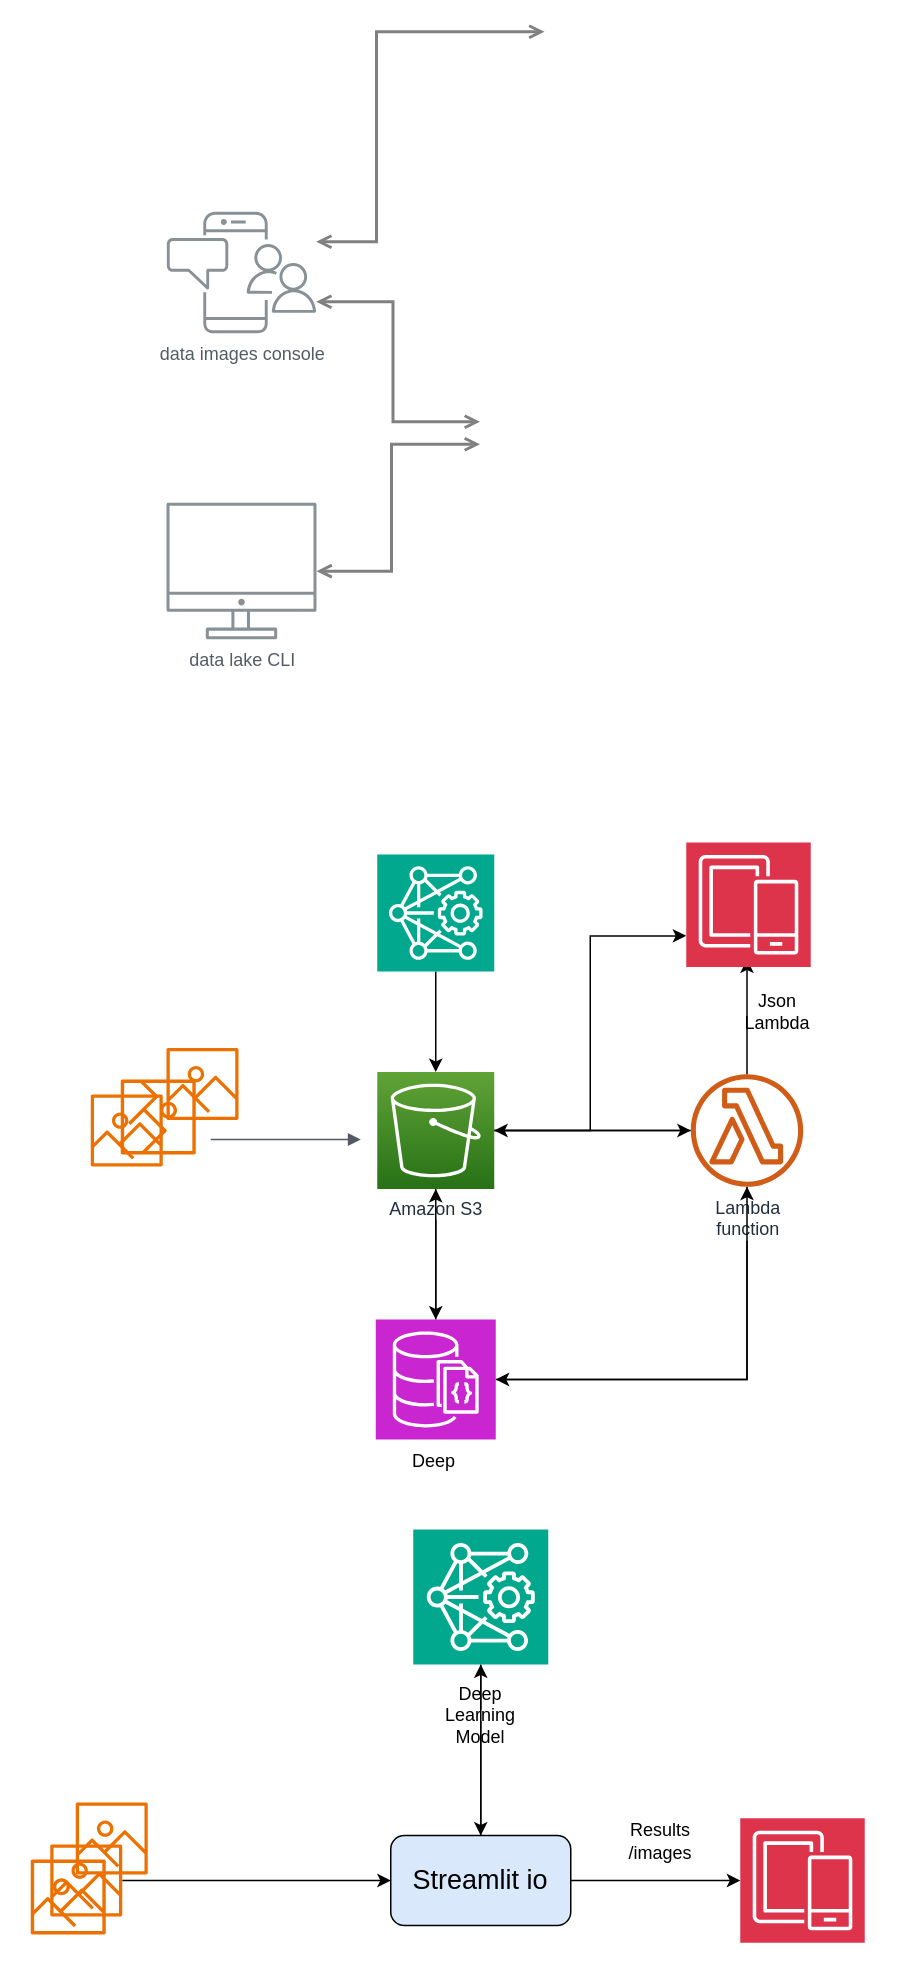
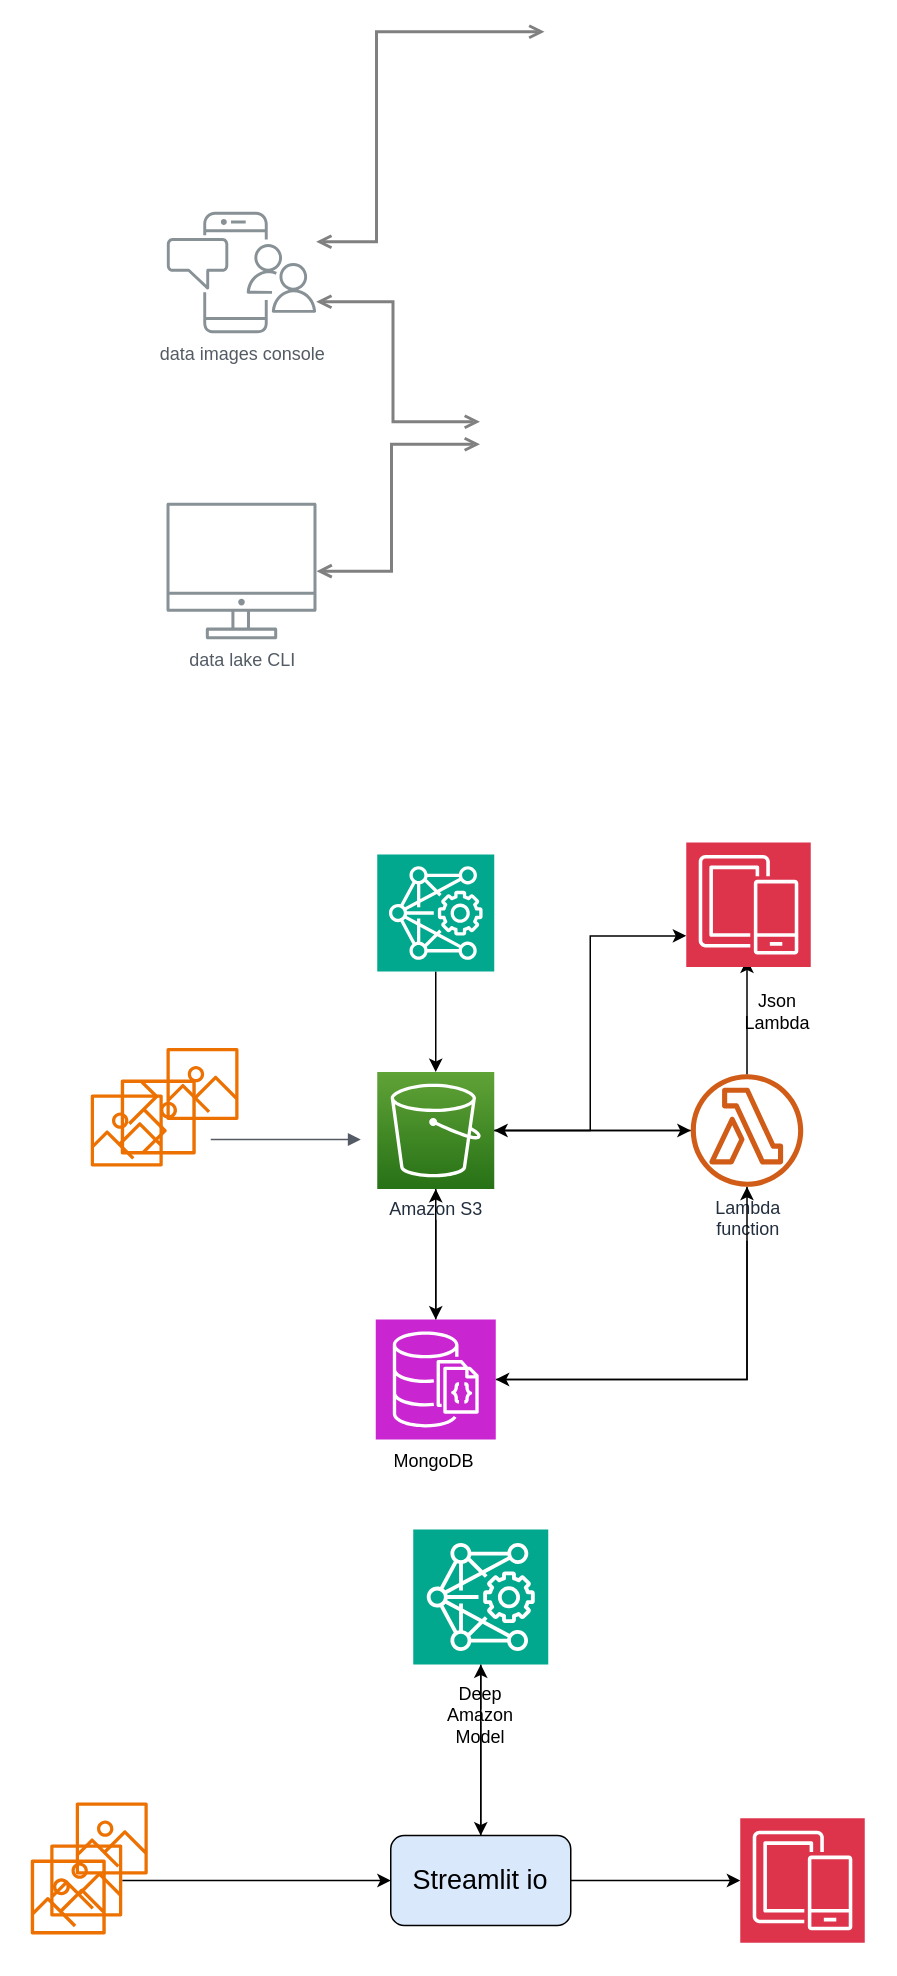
  <mxCell id="0" />
  <mxCell id="1" parent="0" />
  <mxCell id="2" style="edgeStyle=orthogonalEdgeStyle;rounded=0;orthogonalLoop=1;jettySize=auto;html=1;startArrow=open;startFill=0;endArrow=open;endFill=0;strokeWidth=2;strokeColor=#808080;" parent="1" source="5" edge="1"><mxGeometry relative="1" as="geometry"><Array as="points"><mxPoint x="260.5" y="380.5" /><mxPoint x="260.5" y="295.5" /></Array><mxPoint x="319.5" y="295.5" as="targetPoint" /></mxGeometry></mxCell>
  <mxCell id="3" style="edgeStyle=orthogonalEdgeStyle;rounded=0;orthogonalLoop=1;jettySize=auto;html=1;startArrow=open;startFill=0;endArrow=open;endFill=0;strokeWidth=2;strokeColor=#808080;" parent="1" source="6" edge="1"><mxGeometry relative="1" as="geometry"><Array as="points"><mxPoint x="250.5" y="160.5" /><mxPoint x="250.5" y="20.5" /></Array><mxPoint x="362.5" y="20.5" as="targetPoint" /></mxGeometry></mxCell>
  <mxCell id="4" style="edgeStyle=orthogonalEdgeStyle;rounded=0;orthogonalLoop=1;jettySize=auto;html=1;startArrow=open;startFill=0;endArrow=open;endFill=0;strokeWidth=2;strokeColor=#808080;" parent="1" source="6" edge="1"><mxGeometry relative="1" as="geometry"><Array as="points"><mxPoint x="261.5" y="200.5" /><mxPoint x="261.5" y="280.5" /></Array><mxPoint x="319.5" y="280.5" as="targetPoint" /></mxGeometry></mxCell>
  <mxCell id="5" value="data lake CLI" style="outlineConnect=0;gradientColor=none;fontColor=#545B64;strokeColor=none;fillColor=#879196;dashed=0;verticalLabelPosition=bottom;verticalAlign=top;align=center;html=1;fontSize=12;fontStyle=0;aspect=fixed;shape=mxgraph.aws4.illustration_desktop;pointerEvents=1;labelBackgroundColor=#ffffff;" parent="1" vertex="1"><mxGeometry x="110.5" y="334.5" width="100" height="91" as="geometry" /></mxCell>
  <mxCell id="6" value="data images console" style="outlineConnect=0;gradientColor=none;fontColor=#545B64;strokeColor=none;fillColor=#879196;dashed=0;verticalLabelPosition=bottom;verticalAlign=top;align=center;html=1;fontSize=12;fontStyle=0;aspect=fixed;shape=mxgraph.aws4.illustration_notification;pointerEvents=1;labelBackgroundColor=#ffffff;" parent="1" vertex="1"><mxGeometry x="110.5" y="140.5" width="100" height="81" as="geometry" /></mxCell>
  <mxCell id="7" value="" style="sketch=0;outlineConnect=0;fontColor=#232F3E;gradientColor=none;fillColor=#ED7100;strokeColor=none;dashed=0;verticalLabelPosition=bottom;verticalAlign=top;align=center;html=1;fontSize=12;fontStyle=0;aspect=fixed;pointerEvents=1;shape=mxgraph.aws4.container_registry_image;direction=south;" parent="1" vertex="1"><mxGeometry x="80" y="719" width="50" height="50" as="geometry" /></mxCell>
  <mxCell id="8" value="" style="sketch=0;outlineConnect=0;fontColor=#232F3E;gradientColor=none;fillColor=#ED7100;strokeColor=none;dashed=0;verticalLabelPosition=bottom;verticalAlign=top;align=center;html=1;fontSize=12;fontStyle=0;aspect=fixed;pointerEvents=1;shape=mxgraph.aws4.container_registry_image;" parent="1" vertex="1"><mxGeometry x="60" y="729" width="48" height="48" as="geometry" /></mxCell>
  <mxCell id="9" value="" style="sketch=0;outlineConnect=0;fontColor=#232F3E;gradientColor=none;fillColor=#ED7100;strokeColor=none;dashed=0;verticalLabelPosition=bottom;verticalAlign=top;align=center;html=1;fontSize=12;fontStyle=0;aspect=fixed;pointerEvents=1;shape=mxgraph.aws4.container_registry_image;" parent="1" vertex="1"><mxGeometry x="110.5" y="698" width="48" height="48" as="geometry" /></mxCell>
  <mxCell id="10" value="" style="edgeStyle=orthogonalEdgeStyle;html=1;endArrow=block;elbow=vertical;startArrow=none;endFill=1;strokeColor=#545B64;rounded=0;" parent="1" edge="1"><mxGeometry width="100" relative="1" as="geometry"><mxPoint x="140" y="759" as="sourcePoint" /><mxPoint x="240" y="759" as="targetPoint" /></mxGeometry></mxCell>
  <mxCell id="11" value="" style="edgeStyle=orthogonalEdgeStyle;rounded=0;orthogonalLoop=1;jettySize=auto;html=1;" parent="1" source="14" target="17" edge="1"><mxGeometry relative="1" as="geometry" /></mxCell>
  <mxCell id="12" value="" style="edgeStyle=orthogonalEdgeStyle;rounded=0;orthogonalLoop=1;jettySize=auto;html=1;" parent="1" source="14" target="20" edge="1"><mxGeometry relative="1" as="geometry" /></mxCell>
  <mxCell id="13" style="edgeStyle=orthogonalEdgeStyle;rounded=0;orthogonalLoop=1;jettySize=auto;html=1;entryX=0;entryY=0.75;entryDx=0;entryDy=0;entryPerimeter=0;" parent="1" source="14" target="28" edge="1"><mxGeometry relative="1" as="geometry"><mxPoint x="437.5" y="624" as="targetPoint" /></mxGeometry></mxCell>
  <mxCell id="14" value="Amazon S3" style="outlineConnect=0;fontColor=#232F3E;gradientColor=#60A337;gradientDirection=north;fillColor=#277116;strokeColor=#ffffff;dashed=0;verticalLabelPosition=bottom;verticalAlign=top;align=center;html=1;fontSize=12;fontStyle=0;aspect=fixed;shape=mxgraph.aws4.resourceIcon;resIcon=mxgraph.aws4.s3;labelBackgroundColor=#ffffff;" parent="1" vertex="1"><mxGeometry x="251" y="714" width="78" height="78" as="geometry" /></mxCell>
  <mxCell id="15" style="edgeStyle=orthogonalEdgeStyle;rounded=0;orthogonalLoop=1;jettySize=auto;html=1;" parent="1" source="17" target="20" edge="1"><mxGeometry relative="1" as="geometry"><Array as="points"><mxPoint x="498" y="919" /></Array></mxGeometry></mxCell>
  <mxCell id="16" style="edgeStyle=orthogonalEdgeStyle;rounded=0;orthogonalLoop=1;jettySize=auto;html=1;" parent="1" source="17" target="14" edge="1"><mxGeometry relative="1" as="geometry" /></mxCell>
  <mxCell id="17" value="Lambda&lt;br&gt;function" style="outlineConnect=0;fontColor=#232F3E;gradientColor=none;fillColor=#D05C17;strokeColor=none;dashed=0;verticalLabelPosition=bottom;verticalAlign=top;align=center;html=1;fontSize=12;fontStyle=0;aspect=fixed;pointerEvents=1;shape=mxgraph.aws4.lambda_function;labelBackgroundColor=#ffffff;" parent="1" vertex="1"><mxGeometry x="460" y="715.5" width="75" height="75" as="geometry" /></mxCell>
  <mxCell id="18" value="" style="edgeStyle=orthogonalEdgeStyle;rounded=0;orthogonalLoop=1;jettySize=auto;html=1;" parent="1" source="20" target="14" edge="1"><mxGeometry relative="1" as="geometry" /></mxCell>
  <mxCell id="19" style="edgeStyle=orthogonalEdgeStyle;rounded=0;orthogonalLoop=1;jettySize=auto;html=1;" parent="1" source="20" target="17" edge="1"><mxGeometry relative="1" as="geometry" /></mxCell>
  <mxCell id="20" value="" style="sketch=0;points=[[0,0,0],[0.25,0,0],[0.5,0,0],[0.75,0,0],[1,0,0],[0,1,0],[0.25,1,0],[0.5,1,0],[0.75,1,0],[1,1,0],[0,0.25,0],[0,0.5,0],[0,0.75,0],[1,0.25,0],[1,0.5,0],[1,0.75,0]];outlineConnect=0;fontColor=#232F3E;fillColor=#C925D1;strokeColor=#ffffff;dashed=0;verticalLabelPosition=bottom;verticalAlign=top;align=center;html=1;fontSize=12;fontStyle=0;aspect=fixed;shape=mxgraph.aws4.resourceIcon;resIcon=mxgraph.aws4.documentdb_with_mongodb_compatibility;" parent="1" vertex="1"><mxGeometry x="250" y="879" width="80" height="80" as="geometry" /></mxCell>
- <mxCell id="21" value="Deep" style="text;html=1;strokeColor=none;fillColor=none;align=center;verticalAlign=middle;whiteSpace=wrap;rounded=0;" parent="1" vertex="1"><mxGeometry x="259" y="959" width="60" height="30" as="geometry" /></mxCell>
+ <mxCell id="21" value="MongoDB" style="text;html=1;strokeColor=none;fillColor=none;align=center;verticalAlign=middle;whiteSpace=wrap;rounded=0;" parent="1" vertex="1"><mxGeometry x="259" y="959" width="60" height="30" as="geometry" /></mxCell>
  <mxCell id="22" value="" style="endArrow=classic;html=1;rounded=0;entryX=0.5;entryY=1;entryDx=0;entryDy=0;" parent="1" source="17" edge="1"><mxGeometry width="50" height="50" relative="1" as="geometry"><mxPoint x="535" y="759" as="sourcePoint" /><mxPoint x="497.5" y="639" as="targetPoint" /></mxGeometry></mxCell>
  <mxCell id="23" value="Json Lambda" style="text;html=1;strokeColor=none;fillColor=none;align=center;verticalAlign=middle;whiteSpace=wrap;rounded=0;" parent="1" vertex="1"><mxGeometry x="488" y="659" width="60" height="30" as="geometry" /></mxCell>
  <mxCell id="24" value="" style="edgeStyle=orthogonalEdgeStyle;rounded=0;orthogonalLoop=1;jettySize=auto;html=1;" parent="1" source="25" target="34" edge="1"><mxGeometry relative="1" as="geometry" /></mxCell>
  <mxCell id="25" value="" style="sketch=0;outlineConnect=0;fontColor=#232F3E;gradientColor=none;fillColor=#ED7100;strokeColor=none;dashed=0;verticalLabelPosition=bottom;verticalAlign=top;align=center;html=1;fontSize=12;fontStyle=0;aspect=fixed;pointerEvents=1;shape=mxgraph.aws4.container_registry_image;" parent="1" vertex="1"><mxGeometry x="33" y="1229" width="48" height="48" as="geometry" /></mxCell>
  <mxCell id="26" value="" style="sketch=0;outlineConnect=0;fontColor=#232F3E;gradientColor=none;fillColor=#ED7100;strokeColor=none;dashed=0;verticalLabelPosition=bottom;verticalAlign=top;align=center;html=1;fontSize=12;fontStyle=0;aspect=fixed;pointerEvents=1;shape=mxgraph.aws4.container_registry_image;" parent="1" vertex="1"><mxGeometry x="20" y="1239" width="50" height="50" as="geometry" /></mxCell>
  <mxCell id="27" value="" style="sketch=0;outlineConnect=0;fontColor=#232F3E;gradientColor=none;fillColor=#ED7100;strokeColor=none;dashed=0;verticalLabelPosition=bottom;verticalAlign=top;align=center;html=1;fontSize=12;fontStyle=0;aspect=fixed;pointerEvents=1;shape=mxgraph.aws4.container_registry_image;" parent="1" vertex="1"><mxGeometry x="50" y="1201" width="48" height="48" as="geometry" /></mxCell>
  <mxCell id="28" value="" style="sketch=0;points=[[0,0,0],[0.25,0,0],[0.5,0,0],[0.75,0,0],[1,0,0],[0,1,0],[0.25,1,0],[0.5,1,0],[0.75,1,0],[1,1,0],[0,0.25,0],[0,0.5,0],[0,0.75,0],[1,0.25,0],[1,0.5,0],[1,0.75,0]];outlineConnect=0;fontColor=#232F3E;fillColor=#DD344C;strokeColor=#ffffff;dashed=0;verticalLabelPosition=bottom;verticalAlign=top;align=center;html=1;fontSize=12;fontStyle=0;aspect=fixed;shape=mxgraph.aws4.resourceIcon;resIcon=mxgraph.aws4.mobile;" parent="1" vertex="1"><mxGeometry x="457" y="561" width="83" height="83" as="geometry" /></mxCell>
  <mxCell id="29" value="" style="edgeStyle=orthogonalEdgeStyle;rounded=0;orthogonalLoop=1;jettySize=auto;html=1;" parent="1" source="30" target="14" edge="1"><mxGeometry relative="1" as="geometry" /></mxCell>
  <mxCell id="30" value="" style="sketch=0;points=[[0,0,0],[0.25,0,0],[0.5,0,0],[0.75,0,0],[1,0,0],[0,1,0],[0.25,1,0],[0.5,1,0],[0.75,1,0],[1,1,0],[0,0.25,0],[0,0.5,0],[0,0.75,0],[1,0.25,0],[1,0.5,0],[1,0.75,0]];outlineConnect=0;fontColor=#232F3E;fillColor=#01A88D;strokeColor=#ffffff;dashed=0;verticalLabelPosition=bottom;verticalAlign=top;align=center;html=1;fontSize=12;fontStyle=0;aspect=fixed;shape=mxgraph.aws4.resourceIcon;resIcon=mxgraph.aws4.deep_learning_amis;" parent="1" vertex="1"><mxGeometry x="251" y="569" width="78" height="78" as="geometry" /></mxCell>
  <mxCell id="31" value="" style="edgeStyle=orthogonalEdgeStyle;rounded=0;orthogonalLoop=1;jettySize=auto;html=1;endArrow=none;" parent="1" source="33" target="34" edge="1"><mxGeometry relative="1" as="geometry" /></mxCell>
  <mxCell id="32" value="" style="edgeStyle=orthogonalEdgeStyle;rounded=0;orthogonalLoop=1;jettySize=auto;html=1;" parent="1" source="33" target="36" edge="1"><mxGeometry relative="1" as="geometry" /></mxCell>
- <mxCell id="33" value="Deep Learning Model" style="text;html=1;strokeColor=none;fillColor=none;align=center;verticalAlign=middle;whiteSpace=wrap;rounded=0;" parent="1" vertex="1"><mxGeometry x="290" y="1139" width="60" height="8" as="geometry" /></mxCell>
+ <mxCell id="33" value="Deep Amazon Model" style="text;html=1;strokeColor=none;fillColor=none;align=center;verticalAlign=middle;whiteSpace=wrap;rounded=0;" parent="1" vertex="1"><mxGeometry x="290" y="1139" width="60" height="8" as="geometry" /></mxCell>
  <mxCell id="34" value="&lt;font style=&quot;font-size: 18px;&quot;&gt;Streamlit io&lt;/font&gt;" style="rounded=1;whiteSpace=wrap;html=1;fillColor=#dae8fc;" parent="1" vertex="1"><mxGeometry x="260" y="1223" width="120" height="60" as="geometry" /></mxCell>
  <mxCell id="35" value="" style="edgeStyle=orthogonalEdgeStyle;rounded=0;orthogonalLoop=1;jettySize=auto;html=1;" parent="1" source="36" target="34" edge="1"><mxGeometry relative="1" as="geometry"><Array as="points"><mxPoint x="320" y="1119" /><mxPoint x="320" y="1119" /></Array></mxGeometry></mxCell>
  <mxCell id="36" value="" style="sketch=0;points=[[0,0,0],[0.25,0,0],[0.5,0,0],[0.75,0,0],[1,0,0],[0,1,0],[0.25,1,0],[0.5,1,0],[0.75,1,0],[1,1,0],[0,0.25,0],[0,0.5,0],[0,0.75,0],[1,0.25,0],[1,0.5,0],[1,0.75,0]];outlineConnect=0;fontColor=#232F3E;fillColor=#01A88D;strokeColor=#ffffff;dashed=0;verticalLabelPosition=bottom;verticalAlign=top;align=center;html=1;fontSize=12;fontStyle=0;aspect=fixed;shape=mxgraph.aws4.resourceIcon;resIcon=mxgraph.aws4.deep_learning_amis;" parent="1" vertex="1"><mxGeometry x="275" y="1019" width="90" height="90" as="geometry" /></mxCell>
  <mxCell id="37" value="" style="sketch=0;points=[[0,0,0],[0.25,0,0],[0.5,0,0],[0.75,0,0],[1,0,0],[0,1,0],[0.25,1,0],[0.5,1,0],[0.75,1,0],[1,1,0],[0,0.25,0],[0,0.5,0],[0,0.75,0],[1,0.25,0],[1,0.5,0],[1,0.75,0]];outlineConnect=0;fontColor=#232F3E;fillColor=#DD344C;strokeColor=#ffffff;dashed=0;verticalLabelPosition=bottom;verticalAlign=top;align=center;html=1;fontSize=12;fontStyle=0;aspect=fixed;shape=mxgraph.aws4.resourceIcon;resIcon=mxgraph.aws4.mobile;" parent="1" vertex="1"><mxGeometry x="493" y="1211.5" width="83" height="83" as="geometry" /></mxCell>
  <mxCell id="38" style="edgeStyle=orthogonalEdgeStyle;rounded=0;orthogonalLoop=1;jettySize=auto;html=1;entryX=0;entryY=0.5;entryDx=0;entryDy=0;entryPerimeter=0;" parent="1" source="34" target="37" edge="1"><mxGeometry relative="1" as="geometry" /></mxCell>
- <mxCell id="39" value="Results /images" style="text;html=1;strokeColor=none;fillColor=none;align=center;verticalAlign=middle;whiteSpace=wrap;rounded=0;" parent="1" vertex="1"><mxGeometry x="410" y="1211.5" width="60" height="30" as="geometry" /></mxCell>
